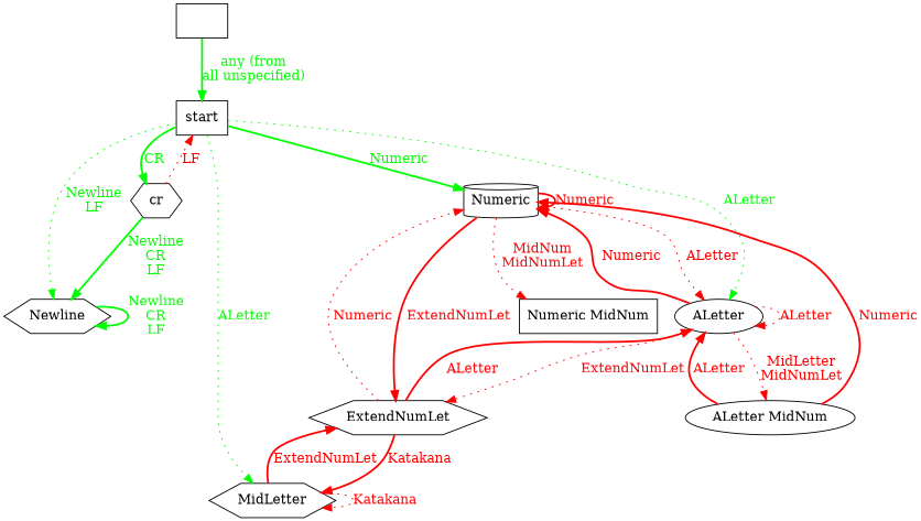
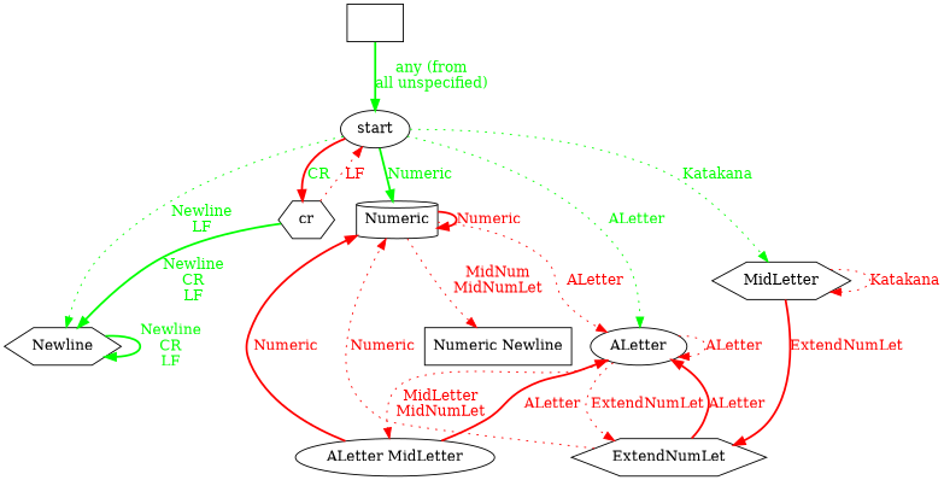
  digraph {
    node [shape=hexagon]
    edge [color=red fontcolor=red style=bold]
    "" [shape=box]
-   start [shape=box]
+   start [shape=ellipse]
    cr
    Numeric [shape=cylinder]
    ALetter [shape=ellipse]
    n6 [label=MidLetter]
    Newline
    ExtendNumLet
-   "Numeric MidNum" [shape=box]
-   "ALetter MidLetter" [shape=ellipse label="ALetter MidNum"]
+   "Numeric MidNum" [shape=box label="Numeric Newline"]
+   "ALetter MidLetter" [shape=ellipse]
    "" -> start [color=green fontcolor=green label="any (from\nall unspecified)"]
-   start -> cr [color=green fontcolor=green label=CR]
+   start -> cr [fontcolor=green label=CR]
    start -> Numeric [color=green fontcolor=green label=Numeric]
    start -> ALetter [color=green fontcolor=green label=ALetter style=dotted]
-   start -> n6 [color=green fontcolor=green label=ALetter style=dotted]
+   start -> n6 [color=green fontcolor=green label=Katakana style=dotted]
    start -> Newline [color=green fontcolor=green label="Newline\nLF" style=dotted]
    cr -> start [label=LF style=dotted]
    cr -> Newline [color=green fontcolor=green label="Newline\nCR\nLF"]
    Numeric -> Numeric [label=Numeric]
    Numeric -> ALetter [label=ALetter style=dotted]
-   Numeric -> ExtendNumLet [label=ExtendNumLet]
    Numeric -> "Numeric MidNum" [label="MidNum\nMidNumLet" style=dotted]
-   ALetter -> Numeric [label=Numeric]
    ALetter -> ALetter [label=ALetter style=dotted]
    ALetter -> ExtendNumLet [label=ExtendNumLet style=dotted]
    ALetter -> "ALetter MidLetter" [label="MidLetter\nMidNumLet" style=dotted]
    n6 -> n6 [label=Katakana style=dotted]
    n6 -> ExtendNumLet [label=ExtendNumLet]
    Newline -> Newline [color=green fontcolor=green label="Newline\nCR\nLF"]
    ExtendNumLet -> Numeric [label=Numeric style=dotted]
    ExtendNumLet -> ALetter [label=ALetter]
-   ExtendNumLet -> n6 [label=Katakana]
    "ALetter MidLetter" -> Numeric [label=Numeric]
    "ALetter MidLetter" -> ALetter [label=ALetter]
  }
